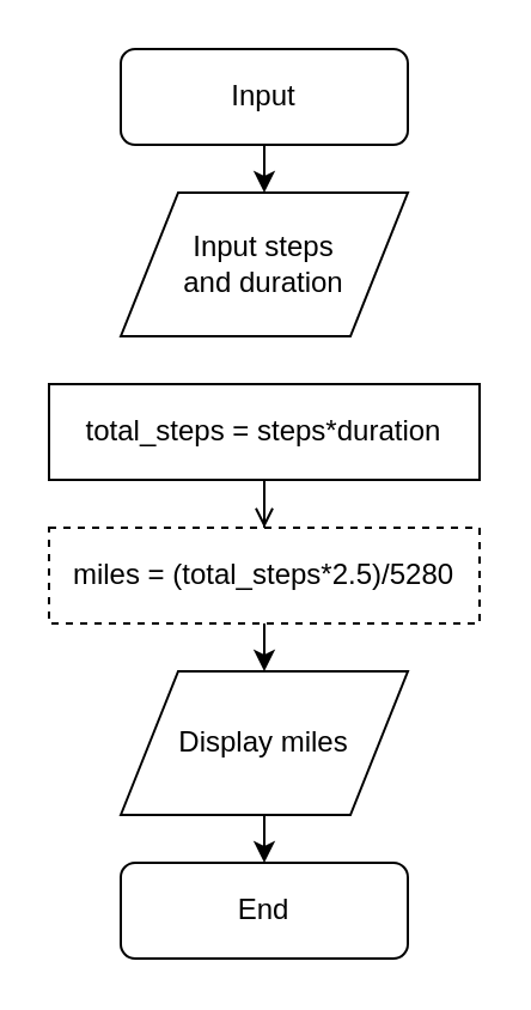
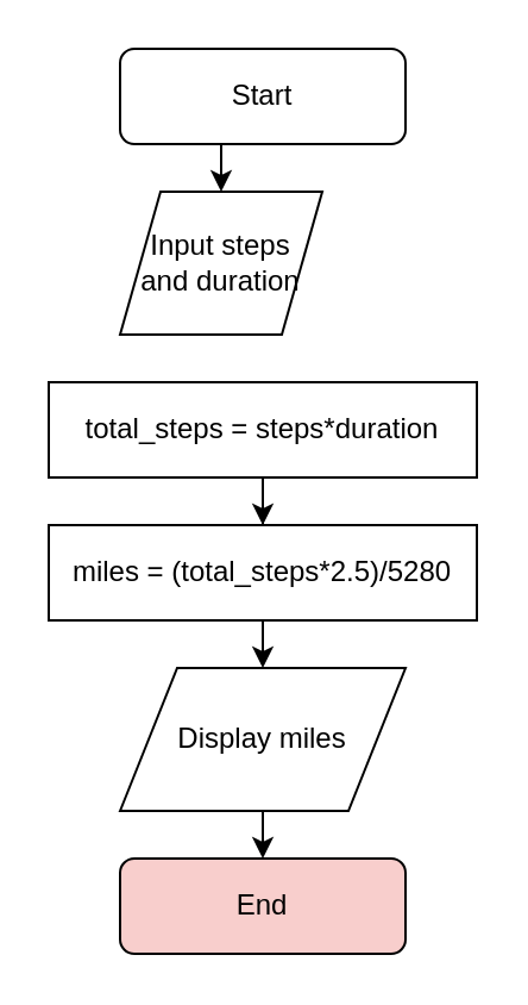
  <mxCell id="0" />
  <mxCell id="1" parent="0" />
  <mxCell id="2" style="edgeStyle=orthogonalEdgeStyle;rounded=0;orthogonalLoop=1;jettySize=auto;html=1;exitX=0.5;exitY=1;exitDx=0;exitDy=0;entryX=0.5;entryY=0;entryDx=0;entryDy=0;" parent="1" source="3" target="4" edge="1"><mxGeometry relative="1" as="geometry" /></mxCell>
- <mxCell id="3" value="Input" style="rounded=1;whiteSpace=wrap;html=1;" parent="1" vertex="1"><mxGeometry x="50" y="20" width="120" height="40" as="geometry" /></mxCell>
- <mxCell id="4" value="Input steps &lt;br&gt;and duration" style="shape=parallelogram;perimeter=parallelogramPerimeter;whiteSpace=wrap;html=1;" parent="1" vertex="1"><mxGeometry x="50" y="80" width="120" height="60" as="geometry" /></mxCell>
- <mxCell id="5" style="edgeStyle=orthogonalEdgeStyle;rounded=0;orthogonalLoop=1;jettySize=auto;html=1;exitX=0.5;exitY=1;exitDx=0;exitDy=0;endArrow=open;" parent="1" source="6" target="8" edge="1"><mxGeometry relative="1" as="geometry" /></mxCell>
+ <mxCell id="3" value="Start" style="rounded=1;whiteSpace=wrap;html=1;" parent="1" vertex="1"><mxGeometry x="50" y="20" width="120" height="40" as="geometry" /></mxCell>
+ <mxCell id="4" value="Input steps &lt;br&gt;and duration" style="shape=parallelogram;perimeter=parallelogramPerimeter;whiteSpace=wrap;html=1;" parent="1" vertex="1"><mxGeometry x="50" y="80" width="85" height="60" as="geometry" /></mxCell>
+ <mxCell id="5" style="edgeStyle=orthogonalEdgeStyle;rounded=0;orthogonalLoop=1;jettySize=auto;html=1;exitX=0.5;exitY=1;exitDx=0;exitDy=0;" parent="1" source="6" target="8" edge="1"><mxGeometry relative="1" as="geometry" /></mxCell>
  <mxCell id="6" value="total_steps = steps*duration" style="rounded=0;whiteSpace=wrap;html=1;" parent="1" vertex="1"><mxGeometry x="20" y="160" width="180" height="40" as="geometry" /></mxCell>
  <mxCell id="7" style="edgeStyle=orthogonalEdgeStyle;rounded=0;orthogonalLoop=1;jettySize=auto;html=1;exitX=0.5;exitY=1;exitDx=0;exitDy=0;entryX=0.5;entryY=0;entryDx=0;entryDy=0;" parent="1" source="8" target="10" edge="1"><mxGeometry relative="1" as="geometry" /></mxCell>
- <mxCell id="8" value="miles = (total_steps*2.5)/5280" style="rounded=0;whiteSpace=wrap;html=1;dashed=1;" parent="1" vertex="1"><mxGeometry x="20" y="220" width="180" height="40" as="geometry" /></mxCell>
+ <mxCell id="8" value="miles = (total_steps*2.5)/5280" style="rounded=0;whiteSpace=wrap;html=1;" parent="1" vertex="1"><mxGeometry x="20" y="220" width="180" height="40" as="geometry" /></mxCell>
  <mxCell id="9" style="edgeStyle=orthogonalEdgeStyle;rounded=0;orthogonalLoop=1;jettySize=auto;html=1;exitX=0.5;exitY=1;exitDx=0;exitDy=0;entryX=0.5;entryY=0;entryDx=0;entryDy=0;" parent="1" source="10" target="11" edge="1"><mxGeometry relative="1" as="geometry" /></mxCell>
  <mxCell id="10" value="Display miles" style="shape=parallelogram;perimeter=parallelogramPerimeter;whiteSpace=wrap;html=1;" parent="1" vertex="1"><mxGeometry x="50" y="280" width="120" height="60" as="geometry" /></mxCell>
- <mxCell id="11" value="End" style="rounded=1;whiteSpace=wrap;html=1;" parent="1" vertex="1"><mxGeometry x="50" y="360" width="120" height="40" as="geometry" /></mxCell>
+ <mxCell id="11" value="End" style="rounded=1;whiteSpace=wrap;html=1;fillColor=#f8cecc;" parent="1" vertex="1"><mxGeometry x="50" y="360" width="120" height="40" as="geometry" /></mxCell>
